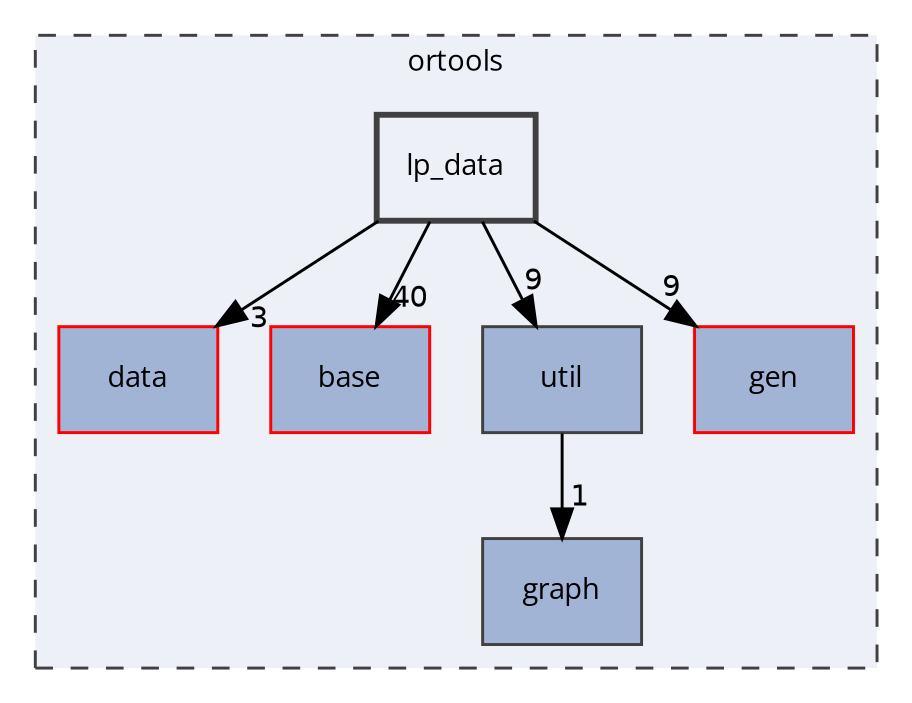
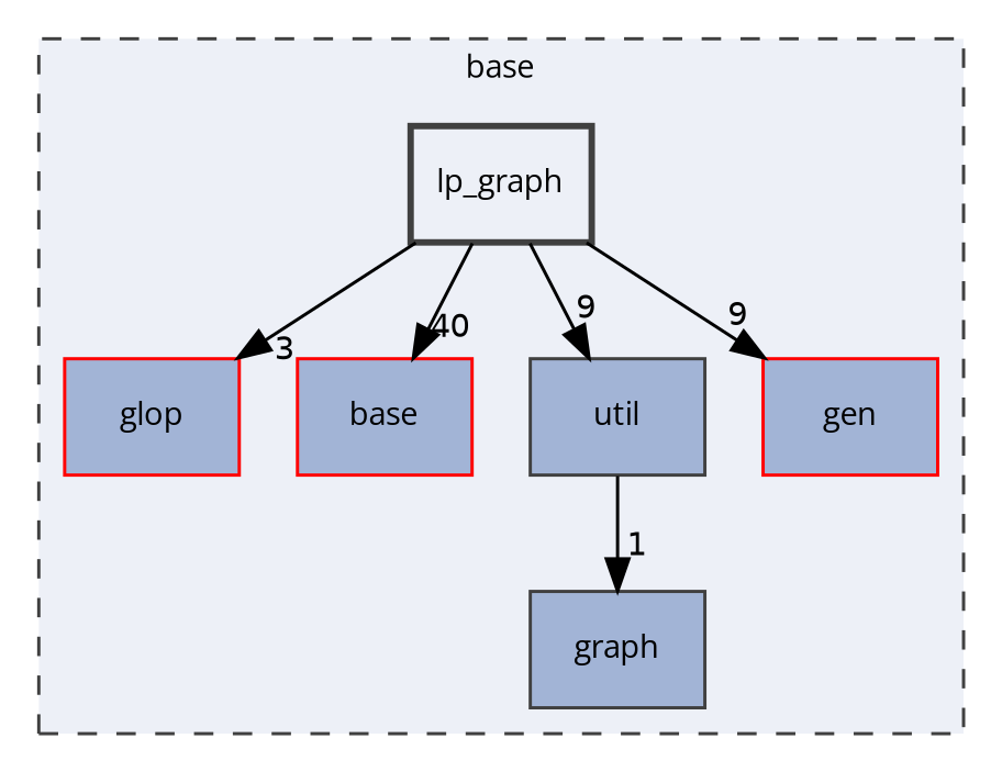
  digraph {
    compound=true
    fontname="Open Sans"
    node [color=grey25 fillcolor="#a2b4d6" fontname="Open Sans" fontsize=10 shape=box style="filled,"]
    edge [fontname="Open Sans" fontsize=10 headlabel=9 labeldistance=1.5 labelfontname=Helvetica labelfontsize=10]
    n1 [label="graph"]
-   n2 [color=red label=data]
+   n2 [color=red label=glop]
    n3 [color=red label=base]
    n4 [label=util]
    n5 [color=red label=gen]
-   n6 [fillcolor="#edf0f7" label=lp_data style="filled,bold,"]
+   n6 [fillcolor="#edf0f7" label=lp_graph style="filled,bold,"]
    subgraph cluster_1 {
      bgcolor="#edf0f7"
      fontsize=10
-     label=ortools
+     label=base
      pencolor=grey25
      style="filled,dashed,"
      n1
      n2
      n3
      n4
      n5
      n6
    }
    n4 -> n1 [headlabel=1]
    n6 -> n2 [headlabel=3]
    n6 -> n3 [headlabel=40]
    n6 -> n4
    n6 -> n5
  }
